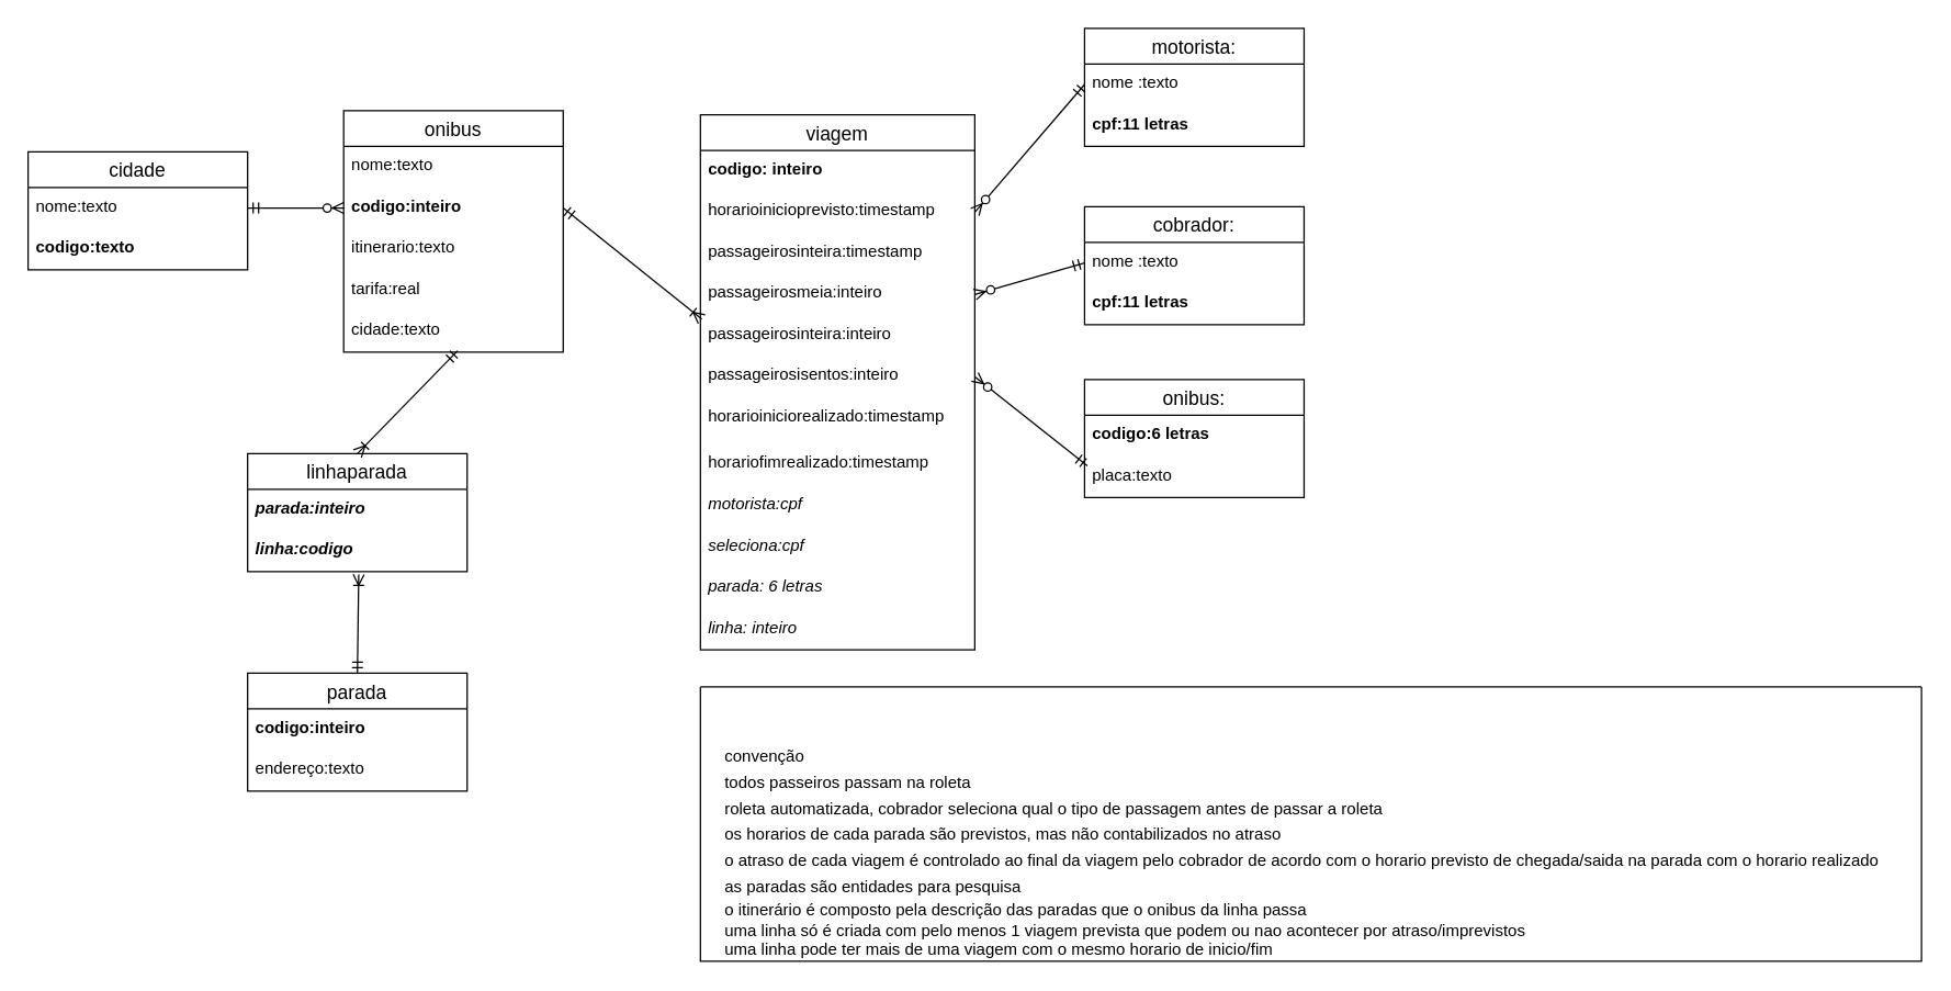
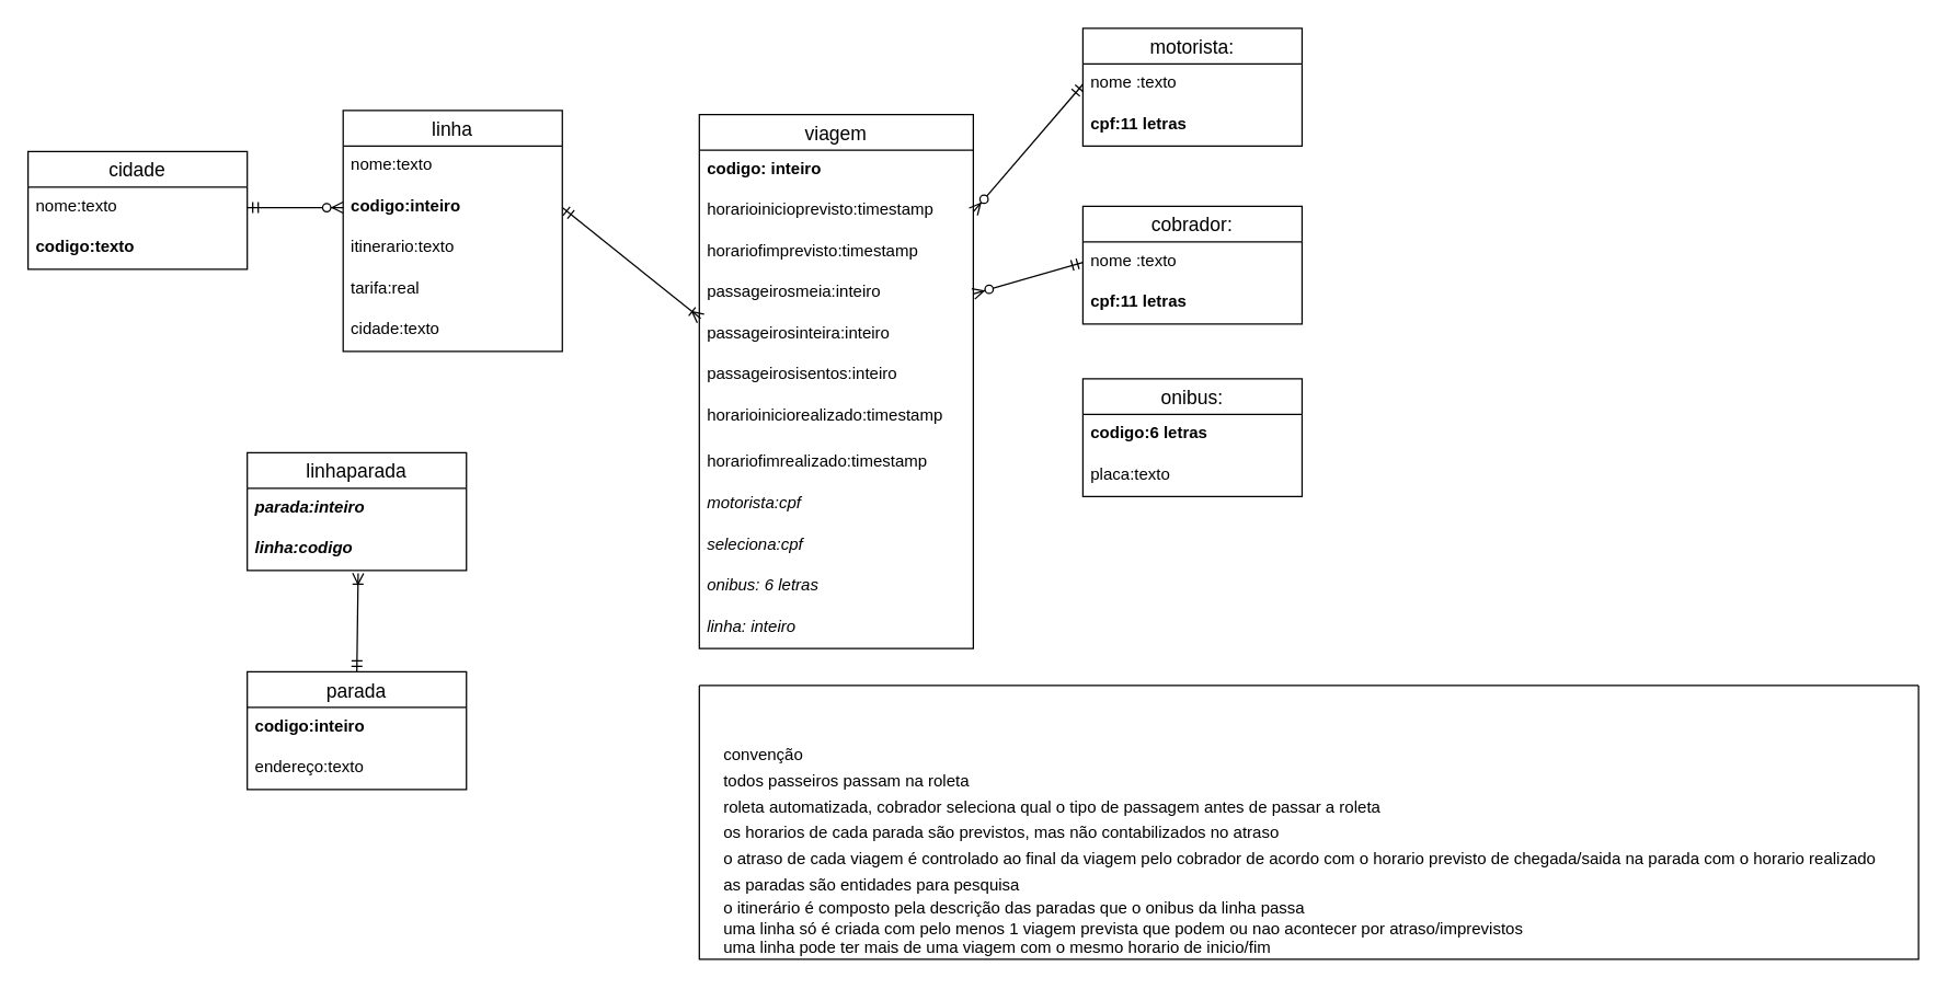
  <mxCell id="0" />
  <mxCell id="1" parent="0" />
  <mxCell id="2" value="cidade" style="swimlane;fontStyle=0;childLayout=stackLayout;horizontal=1;startSize=26;horizontalStack=0;resizeParent=1;resizeParentMax=0;resizeLast=0;collapsible=1;marginBottom=0;align=center;fontSize=14;" vertex="1" parent="1"><mxGeometry x="20" y="110" width="160" height="86" as="geometry" /></mxCell>
  <mxCell id="3" value="nome:texto" style="text;strokeColor=none;fillColor=none;spacingLeft=4;spacingRight=4;overflow=hidden;rotatable=0;points=[[0,0.5],[1,0.5]];portConstraint=eastwest;fontSize=12;" vertex="1" parent="2"><mxGeometry y="26" width="160" height="30" as="geometry" /></mxCell>
  <mxCell id="4" value="codigo:texto" style="text;strokeColor=none;fillColor=none;spacingLeft=4;spacingRight=4;overflow=hidden;rotatable=0;points=[[0,0.5],[1,0.5]];portConstraint=eastwest;fontSize=12;fontStyle=1" vertex="1" parent="2"><mxGeometry y="56" width="160" height="30" as="geometry" /></mxCell>
- <mxCell id="5" value="onibus" style="swimlane;fontStyle=0;childLayout=stackLayout;horizontal=1;startSize=26;horizontalStack=0;resizeParent=1;resizeParentMax=0;resizeLast=0;collapsible=1;marginBottom=0;align=center;fontSize=14;" vertex="1" parent="1"><mxGeometry x="250" y="80" width="160" height="176" as="geometry" /></mxCell>
+ <mxCell id="5" value="linha" style="swimlane;fontStyle=0;childLayout=stackLayout;horizontal=1;startSize=26;horizontalStack=0;resizeParent=1;resizeParentMax=0;resizeLast=0;collapsible=1;marginBottom=0;align=center;fontSize=14;" vertex="1" parent="1"><mxGeometry x="250" y="80" width="160" height="176" as="geometry" /></mxCell>
  <mxCell id="6" value="nome:texto" style="text;strokeColor=none;fillColor=none;spacingLeft=4;spacingRight=4;overflow=hidden;rotatable=0;points=[[0,0.5],[1,0.5]];portConstraint=eastwest;fontSize=12;" vertex="1" parent="5"><mxGeometry y="26" width="160" height="30" as="geometry" /></mxCell>
  <mxCell id="7" value="codigo:inteiro" style="text;strokeColor=none;fillColor=none;spacingLeft=4;spacingRight=4;overflow=hidden;rotatable=0;points=[[0,0.5],[1,0.5]];portConstraint=eastwest;fontSize=12;fontStyle=1" vertex="1" parent="5"><mxGeometry y="56" width="160" height="30" as="geometry" /></mxCell>
  <mxCell id="8" value="itinerario:texto" style="text;strokeColor=none;fillColor=none;spacingLeft=4;spacingRight=4;overflow=hidden;rotatable=0;points=[[0,0.5],[1,0.5]];portConstraint=eastwest;fontSize=12;" vertex="1" parent="5"><mxGeometry y="86" width="160" height="30" as="geometry" /></mxCell>
  <mxCell id="9" value="tarifa:real" style="text;strokeColor=none;fillColor=none;spacingLeft=4;spacingRight=4;overflow=hidden;rotatable=0;points=[[0,0.5],[1,0.5]];portConstraint=eastwest;fontSize=12;" vertex="1" parent="5"><mxGeometry y="116" width="160" height="30" as="geometry" /></mxCell>
  <mxCell id="10" value="cidade:texto" style="text;strokeColor=none;fillColor=none;spacingLeft=4;spacingRight=4;overflow=hidden;rotatable=0;points=[[0,0.5],[1,0.5]];portConstraint=eastwest;fontSize=12;" vertex="1" parent="5"><mxGeometry y="146" width="160" height="30" as="geometry" /></mxCell>
  <mxCell id="11" value="cobrador:" style="swimlane;fontStyle=0;childLayout=stackLayout;horizontal=1;startSize=26;horizontalStack=0;resizeParent=1;resizeParentMax=0;resizeLast=0;collapsible=1;marginBottom=0;align=center;fontSize=14;" vertex="1" parent="1"><mxGeometry x="790" y="150" width="160" height="86" as="geometry" /></mxCell>
  <mxCell id="12" value="nome :texto" style="text;strokeColor=none;fillColor=none;spacingLeft=4;spacingRight=4;overflow=hidden;rotatable=0;points=[[0,0.5],[1,0.5]];portConstraint=eastwest;fontSize=12;" vertex="1" parent="11"><mxGeometry y="26" width="160" height="30" as="geometry" /></mxCell>
  <mxCell id="13" value="cpf:11 letras" style="text;strokeColor=none;fillColor=none;spacingLeft=4;spacingRight=4;overflow=hidden;rotatable=0;points=[[0,0.5],[1,0.5]];portConstraint=eastwest;fontSize=12;fontStyle=1" vertex="1" parent="11"><mxGeometry y="56" width="160" height="30" as="geometry" /></mxCell>
  <mxCell id="14" value="linhaparada" style="swimlane;fontStyle=0;childLayout=stackLayout;horizontal=1;startSize=26;horizontalStack=0;resizeParent=1;resizeParentMax=0;resizeLast=0;collapsible=1;marginBottom=0;align=center;fontSize=14;" vertex="1" parent="1"><mxGeometry x="180" y="330" width="160" height="86" as="geometry" /></mxCell>
  <mxCell id="15" value="parada:inteiro" style="text;strokeColor=none;fillColor=none;spacingLeft=4;spacingRight=4;overflow=hidden;rotatable=0;points=[[0,0.5],[1,0.5]];portConstraint=eastwest;fontSize=12;fontStyle=3" vertex="1" parent="14"><mxGeometry y="26" width="160" height="30" as="geometry" /></mxCell>
  <mxCell id="16" value="linha:codigo" style="text;strokeColor=none;fillColor=none;spacingLeft=4;spacingRight=4;overflow=hidden;rotatable=0;points=[[0,0.5],[1,0.5]];portConstraint=eastwest;fontSize=12;fontStyle=3" vertex="1" parent="14"><mxGeometry y="56" width="160" height="30" as="geometry" /></mxCell>
  <mxCell id="17" value="viagem" style="swimlane;fontStyle=0;childLayout=stackLayout;horizontal=1;startSize=26;horizontalStack=0;resizeParent=1;resizeParentMax=0;resizeLast=0;collapsible=1;marginBottom=0;align=center;fontSize=14;" vertex="1" parent="1"><mxGeometry x="510" y="83" width="200" height="390" as="geometry" /></mxCell>
  <mxCell id="18" value="codigo: inteiro" style="text;strokeColor=none;fillColor=none;spacingLeft=4;spacingRight=4;overflow=hidden;rotatable=0;points=[[0,0.5],[1,0.5]];portConstraint=eastwest;fontSize=12;fontStyle=1" vertex="1" parent="17"><mxGeometry y="26" width="200" height="30" as="geometry" /></mxCell>
  <mxCell id="19" value="horarioinicioprevisto:timestamp" style="text;strokeColor=none;fillColor=none;spacingLeft=4;spacingRight=4;overflow=hidden;rotatable=0;points=[[0,0.5],[1,0.5]];portConstraint=eastwest;fontSize=12;" vertex="1" parent="17"><mxGeometry y="56" width="200" height="30" as="geometry" /></mxCell>
- <mxCell id="20" value="passageirosinteira:timestamp" style="text;strokeColor=none;fillColor=none;spacingLeft=4;spacingRight=4;overflow=hidden;rotatable=0;points=[[0,0.5],[1,0.5]];portConstraint=eastwest;fontSize=12;" vertex="1" parent="17"><mxGeometry y="86" width="200" height="30" as="geometry" /></mxCell>
+ <mxCell id="20" value="horariofimprevisto:timestamp" style="text;strokeColor=none;fillColor=none;spacingLeft=4;spacingRight=4;overflow=hidden;rotatable=0;points=[[0,0.5],[1,0.5]];portConstraint=eastwest;fontSize=12;" vertex="1" parent="17"><mxGeometry y="86" width="200" height="30" as="geometry" /></mxCell>
  <mxCell id="21" value="passageirosmeia:inteiro" style="text;strokeColor=none;fillColor=none;spacingLeft=4;spacingRight=4;overflow=hidden;rotatable=0;points=[[0,0.5],[1,0.5]];portConstraint=eastwest;fontSize=12;" vertex="1" parent="17"><mxGeometry y="116" width="200" height="30" as="geometry" /></mxCell>
  <mxCell id="22" value="passageirosinteira:inteiro" style="text;strokeColor=none;fillColor=none;spacingLeft=4;spacingRight=4;overflow=hidden;rotatable=0;points=[[0,0.5],[1,0.5]];portConstraint=eastwest;fontSize=12;" vertex="1" parent="17"><mxGeometry y="146" width="200" height="30" as="geometry" /></mxCell>
  <mxCell id="23" value="passageirosisentos:inteiro" style="text;strokeColor=none;fillColor=none;spacingLeft=4;spacingRight=4;overflow=hidden;rotatable=0;points=[[0,0.5],[1,0.5]];portConstraint=eastwest;fontSize=12;" vertex="1" parent="17"><mxGeometry y="176" width="200" height="30" as="geometry" /></mxCell>
  <mxCell id="24" value="horarioiniciorealizado:timestamp" style="text;strokeColor=none;fillColor=none;spacingLeft=4;spacingRight=4;overflow=hidden;rotatable=0;points=[[0,0.5],[1,0.5]];portConstraint=eastwest;fontSize=12;" vertex="1" parent="17"><mxGeometry y="206" width="200" height="34" as="geometry" /></mxCell>
  <mxCell id="25" value="horariofimrealizado:timestamp" style="text;strokeColor=none;fillColor=none;spacingLeft=4;spacingRight=4;overflow=hidden;rotatable=0;points=[[0,0.5],[1,0.5]];portConstraint=eastwest;fontSize=12;" vertex="1" parent="17"><mxGeometry y="240" width="200" height="30" as="geometry" /></mxCell>
  <mxCell id="26" value="motorista:cpf" style="text;strokeColor=none;fillColor=none;spacingLeft=4;spacingRight=4;overflow=hidden;rotatable=0;points=[[0,0.5],[1,0.5]];portConstraint=eastwest;fontSize=12;fontStyle=2" vertex="1" parent="17"><mxGeometry y="270" width="200" height="30" as="geometry" /></mxCell>
  <mxCell id="27" value="seleciona:cpf" style="text;strokeColor=none;fillColor=none;spacingLeft=4;spacingRight=4;overflow=hidden;rotatable=0;points=[[0,0.5],[1,0.5]];portConstraint=eastwest;fontSize=12;fontStyle=2" vertex="1" parent="17"><mxGeometry y="300" width="200" height="30" as="geometry" /></mxCell>
- <mxCell id="28" value="parada: 6 letras" style="text;strokeColor=none;fillColor=none;spacingLeft=4;spacingRight=4;overflow=hidden;rotatable=0;points=[[0,0.5],[1,0.5]];portConstraint=eastwest;fontSize=12;fontStyle=2" vertex="1" parent="17"><mxGeometry y="330" width="200" height="30" as="geometry" /></mxCell>
+ <mxCell id="28" value="onibus: 6 letras" style="text;strokeColor=none;fillColor=none;spacingLeft=4;spacingRight=4;overflow=hidden;rotatable=0;points=[[0,0.5],[1,0.5]];portConstraint=eastwest;fontSize=12;fontStyle=2" vertex="1" parent="17"><mxGeometry y="330" width="200" height="30" as="geometry" /></mxCell>
  <mxCell id="29" value="linha: inteiro" style="text;strokeColor=none;fillColor=none;spacingLeft=4;spacingRight=4;overflow=hidden;rotatable=0;points=[[0,0.5],[1,0.5]];portConstraint=eastwest;fontSize=12;fontStyle=2" vertex="1" parent="17"><mxGeometry y="360" width="200" height="30" as="geometry" /></mxCell>
  <mxCell id="30" value="onibus:" style="swimlane;fontStyle=0;childLayout=stackLayout;horizontal=1;startSize=26;horizontalStack=0;resizeParent=1;resizeParentMax=0;resizeLast=0;collapsible=1;marginBottom=0;align=center;fontSize=14;" vertex="1" parent="1"><mxGeometry x="790" y="276" width="160" height="86" as="geometry" /></mxCell>
  <mxCell id="31" value="codigo:6 letras" style="text;strokeColor=none;fillColor=none;spacingLeft=4;spacingRight=4;overflow=hidden;rotatable=0;points=[[0,0.5],[1,0.5]];portConstraint=eastwest;fontSize=12;fontStyle=1" vertex="1" parent="30"><mxGeometry y="26" width="160" height="30" as="geometry" /></mxCell>
  <mxCell id="32" value="placa:texto" style="text;strokeColor=none;fillColor=none;spacingLeft=4;spacingRight=4;overflow=hidden;rotatable=0;points=[[0,0.5],[1,0.5]];portConstraint=eastwest;fontSize=12;" vertex="1" parent="30"><mxGeometry y="56" width="160" height="30" as="geometry" /></mxCell>
  <mxCell id="33" value="motorista:" style="swimlane;fontStyle=0;childLayout=stackLayout;horizontal=1;startSize=26;horizontalStack=0;resizeParent=1;resizeParentMax=0;resizeLast=0;collapsible=1;marginBottom=0;align=center;fontSize=14;" vertex="1" parent="1"><mxGeometry x="790" y="20" width="160" height="86" as="geometry" /></mxCell>
  <mxCell id="34" value="nome :texto" style="text;strokeColor=none;fillColor=none;spacingLeft=4;spacingRight=4;overflow=hidden;rotatable=0;points=[[0,0.5],[1,0.5]];portConstraint=eastwest;fontSize=12;fontStyle=0" vertex="1" parent="33"><mxGeometry y="26" width="160" height="30" as="geometry" /></mxCell>
  <mxCell id="35" value="cpf:11 letras" style="text;strokeColor=none;fillColor=none;spacingLeft=4;spacingRight=4;overflow=hidden;rotatable=0;points=[[0,0.5],[1,0.5]];portConstraint=eastwest;fontSize=12;fontStyle=1" vertex="1" parent="33"><mxGeometry y="56" width="160" height="30" as="geometry" /></mxCell>
  <mxCell id="36" value="" style="fontSize=12;html=1;endArrow=ERzeroToMany;endFill=1;entryX=0;entryY=0.5;entryDx=0;entryDy=0;exitX=1;exitY=0.5;exitDx=0;exitDy=0;startArrow=ERmandOne;startFill=0;" edge="1" parent="1" source="3" target="7"><mxGeometry width="100" height="100" relative="1" as="geometry"><mxPoint x="370" y="390" as="sourcePoint" /><mxPoint x="470" y="290" as="targetPoint" /></mxGeometry></mxCell>
- <mxCell id="37" value="" style="fontSize=12;html=1;endArrow=ERmandOne;endFill=0;startArrow=ERoneToMany;startFill=0;exitX=0.5;exitY=0;exitDx=0;exitDy=0;entryX=0.519;entryY=0.967;entryDx=0;entryDy=0;entryPerimeter=0;" edge="1" parent="1" source="14" target="10"><mxGeometry width="100" height="100" relative="1" as="geometry"><mxPoint x="323" y="350" as="sourcePoint" /><mxPoint x="323" y="250" as="targetPoint" /></mxGeometry></mxCell>
  <mxCell id="38" value="" style="swimlane;startSize=0;" vertex="1" parent="1"><mxGeometry x="510" y="500" width="890" height="200" as="geometry"><mxRectangle x="470" y="470" width="50" height="40" as="alternateBounds" /></mxGeometry></mxCell>
  <mxCell id="39" value="&lt;br&gt;&lt;table cellspacing=&quot;0&quot; border=&quot;0&quot;&gt;&#09;&lt;colgroup width=&quot;85&quot;&gt;&lt;/colgroup&gt;&#09;&lt;tbody&gt;&lt;tr&gt;&#09;&#09;&lt;td height=&quot;17&quot;&gt;convenção&lt;/td&gt;&#09;&lt;/tr&gt;&#09;&lt;tr&gt;&#09;&#09;&lt;td height=&quot;17&quot;&gt;todos passeiros passam na roleta&lt;/td&gt;&#09;&lt;/tr&gt;&#09;&lt;tr&gt;&#09;&#09;&lt;td height=&quot;17&quot;&gt;roleta automatizada, cobrador seleciona qual o tipo de passagem antes de passar a roleta&lt;/td&gt;&#09;&lt;/tr&gt;&#09;&lt;tr&gt;&#09;&#09;&lt;td height=&quot;17&quot;&gt;os horarios de cada parada são previstos, mas não contabilizados no atraso&lt;/td&gt;&#09;&lt;/tr&gt;&#09;&lt;tr&gt;&#09;&#09;&lt;td height=&quot;17&quot;&gt;o atraso de cada viagem é controlado ao final da viagem pelo cobrador de acordo com o horario previsto de chegada/saida na parada com o horario realizado&lt;/td&gt;&#09;&lt;/tr&gt;&#09;&lt;tr&gt;&#09;&#09;&lt;td height=&quot;17&quot;&gt;as paradas são entidades para pesquisa&lt;/td&gt;&#09;&lt;/tr&gt;&#09;&lt;tr&gt;&#09;&#09;&lt;td height=&quot;17&quot;&gt;o itinerário é composto pela descrição das paradas que o onibus da linha passa&lt;br&gt;uma linha só é criada com pelo menos 1 viagem prevista que podem ou nao acontecer por atraso/imprevistos&lt;br&gt;uma linha pode ter mais de uma viagem com o mesmo horario de inicio/fim&lt;/td&gt;&#09;&lt;/tr&gt;&lt;/tbody&gt;&lt;/table&gt;" style="text;html=1;align=left;verticalAlign=top;resizable=0;points=[];autosize=1;strokeColor=none;horizontal=1;" vertex="1" parent="38"><mxGeometry x="15" y="20" width="860" height="180" as="geometry" /></mxCell>
  <mxCell id="40" value="" style="fontSize=12;html=1;endArrow=ERoneToMany;endFill=0;entryX=0.005;entryY=0.1;entryDx=0;entryDy=0;exitX=1;exitY=0.5;exitDx=0;exitDy=0;startArrow=ERmandOne;startFill=0;entryPerimeter=0;" edge="1" parent="1" source="7" target="22"><mxGeometry width="100" height="100" relative="1" as="geometry"><mxPoint x="190" y="211" as="sourcePoint" /><mxPoint x="260" y="211" as="targetPoint" /></mxGeometry></mxCell>
  <mxCell id="41" value="" style="fontSize=12;html=1;endArrow=ERmandOne;endFill=0;entryX=0;entryY=0.5;entryDx=0;entryDy=0;exitX=1;exitY=0.5;exitDx=0;exitDy=0;startArrow=ERzeroToMany;startFill=1;" edge="1" parent="1" source="19" target="34"><mxGeometry width="100" height="100" relative="1" as="geometry"><mxPoint x="420" y="211" as="sourcePoint" /><mxPoint x="520" y="134" as="targetPoint" /></mxGeometry></mxCell>
  <mxCell id="42" value="" style="fontSize=12;html=1;endArrow=ERmandOne;endFill=0;entryX=0;entryY=0.5;entryDx=0;entryDy=0;startArrow=ERzeroToMany;startFill=1;exitX=1;exitY=0.5;exitDx=0;exitDy=0;" edge="1" parent="1" source="21" target="12"><mxGeometry width="100" height="100" relative="1" as="geometry"><mxPoint x="720" y="134" as="sourcePoint" /><mxPoint x="800" y="71" as="targetPoint" /></mxGeometry></mxCell>
- <mxCell id="43" value="" style="fontSize=12;html=1;endArrow=ERmandOne;endFill=0;entryX=0.013;entryY=0.233;entryDx=0;entryDy=0;startArrow=ERzeroToMany;startFill=1;exitX=1;exitY=0.5;exitDx=0;exitDy=0;entryPerimeter=0;" edge="1" parent="1" source="23" target="32"><mxGeometry width="100" height="100" relative="1" as="geometry"><mxPoint x="720" y="194" as="sourcePoint" /><mxPoint x="800" y="201" as="targetPoint" /></mxGeometry></mxCell>
  <mxCell id="44" value="parada" style="swimlane;fontStyle=0;childLayout=stackLayout;horizontal=1;startSize=26;horizontalStack=0;resizeParent=1;resizeParentMax=0;resizeLast=0;collapsible=1;marginBottom=0;align=center;fontSize=14;" vertex="1" parent="1"><mxGeometry x="180" y="490" width="160" height="86" as="geometry" /></mxCell>
  <mxCell id="45" value="codigo:inteiro" style="text;strokeColor=none;fillColor=none;spacingLeft=4;spacingRight=4;overflow=hidden;rotatable=0;points=[[0,0.5],[1,0.5]];portConstraint=eastwest;fontSize=12;fontStyle=1" vertex="1" parent="44"><mxGeometry y="26" width="160" height="30" as="geometry" /></mxCell>
  <mxCell id="46" value="endereço:texto" style="text;strokeColor=none;fillColor=none;spacingLeft=4;spacingRight=4;overflow=hidden;rotatable=0;points=[[0,0.5],[1,0.5]];portConstraint=eastwest;fontSize=12;" vertex="1" parent="44"><mxGeometry y="56" width="160" height="30" as="geometry" /></mxCell>
  <mxCell id="47" value="" style="fontSize=12;html=1;endArrow=ERoneToMany;endFill=0;startArrow=ERmandOne;startFill=0;entryX=0.506;entryY=1.067;entryDx=0;entryDy=0;entryPerimeter=0;exitX=0.5;exitY=0;exitDx=0;exitDy=0;" edge="1" parent="1" source="44" target="16"><mxGeometry width="100" height="100" relative="1" as="geometry"><mxPoint x="330" y="499" as="sourcePoint" /><mxPoint x="329.5" y="436" as="targetPoint" /></mxGeometry></mxCell>
  <mxCell id="48" style="edgeStyle=none;rounded=0;orthogonalLoop=1;jettySize=auto;html=1;exitX=0.75;exitY=0;exitDx=0;exitDy=0;startArrow=ERmandOne;startFill=0;endArrow=ERmandOne;endFill=0;" edge="1" parent="1" source="14" target="14"><mxGeometry relative="1" as="geometry" /></mxCell>
